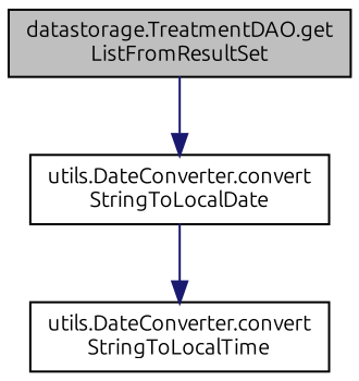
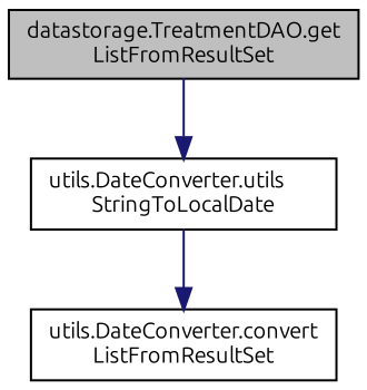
  digraph {
    fontname=Ubuntu
    rankdir=TB
    node [color=black fillcolor=white fontname=Ubuntu fontsize=10 shape=record style=filled]
    edge [color=midnightblue fontname=Ubuntu fontsize=10 labelfontname=Helvetica labelfontsize=10 style=solid]
    n1 [fillcolor=grey75 fontcolor=black height=0.2 label="datastorage.TreatmentDAO.get\lListFromResultSet" width=0.4]
-   n2 [height=0.2 label="utils.DateConverter.convert\lStringToLocalDate" width=0.4]
-   n3 [height=0.2 label="utils.DateConverter.convert\lStringToLocalTime" width=0.4]
+   n2 [height=0.2 label="utils.DateConverter.utils\lStringToLocalDate" width=0.4]
+   n3 [height=0.2 label="utils.DateConverter.convert\lListFromResultSet" width=0.4]
    n1 -> n2
    n2 -> n3
  }
